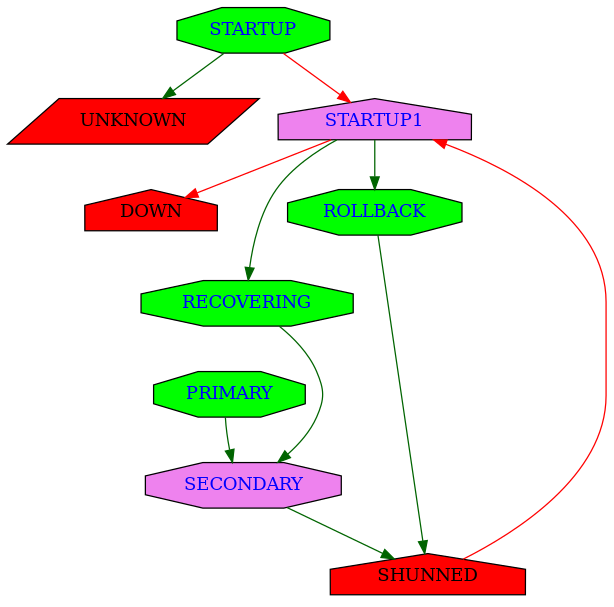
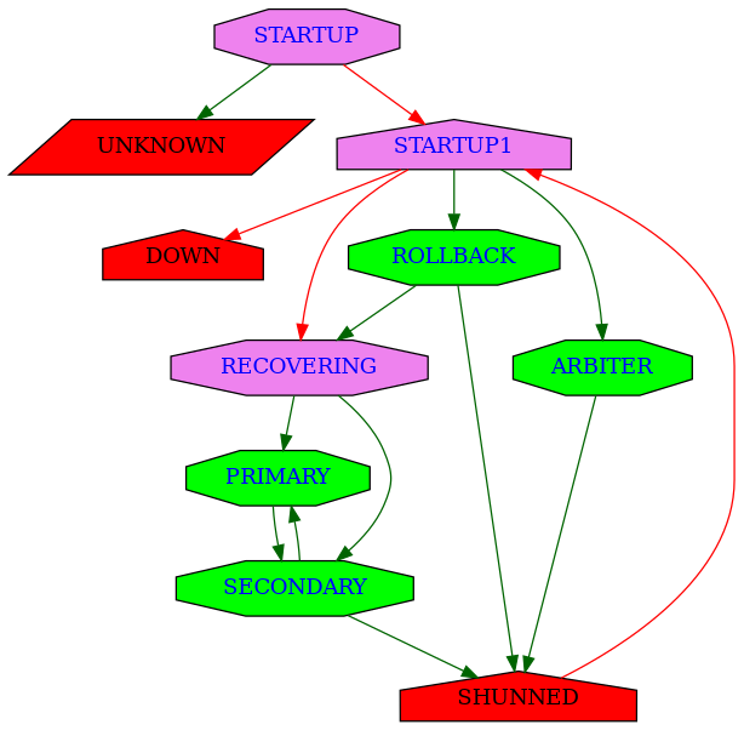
  digraph {
    headlabel="This is test head label"
    rankdir=TB
    node [fillcolor=green fontcolor=blue rank=max shape=octagon style=filled]
    edge [color=darkgreen]
-   STARTUP [rank=min]
+   STARTUP [fillcolor=violet rank=min]
    UNKNOWN [fillcolor=red fontcolor=black shape=parallelogram]
    n3 [fillcolor=violet label=STARTUP1 shape=house]
    DOWN [fillcolor=red fontcolor=black shape=house]
-   RECOVERING
+   RECOVERING [fillcolor=violet]
    ROLLBACK
+   ARBITER
    SHUNNED [fillcolor=red fontcolor=black shape=house]
    PRIMARY
-   SECONDARY [fillcolor=violet]
+   SECONDARY
    STARTUP -> UNKNOWN
    STARTUP -> n3 [color=red]
    n3 -> DOWN [color=red]
-   n3 -> RECOVERING
+   n3 -> RECOVERING [color=red]
    n3 -> ROLLBACK
+   n3 -> ARBITER
+   RECOVERING -> PRIMARY
    RECOVERING -> SECONDARY
+   ROLLBACK -> RECOVERING
    ROLLBACK -> SHUNNED
+   ARBITER -> SHUNNED
    SHUNNED -> n3 [color=red]
    PRIMARY -> SECONDARY
    SECONDARY -> SHUNNED
+   SECONDARY -> PRIMARY
  }
